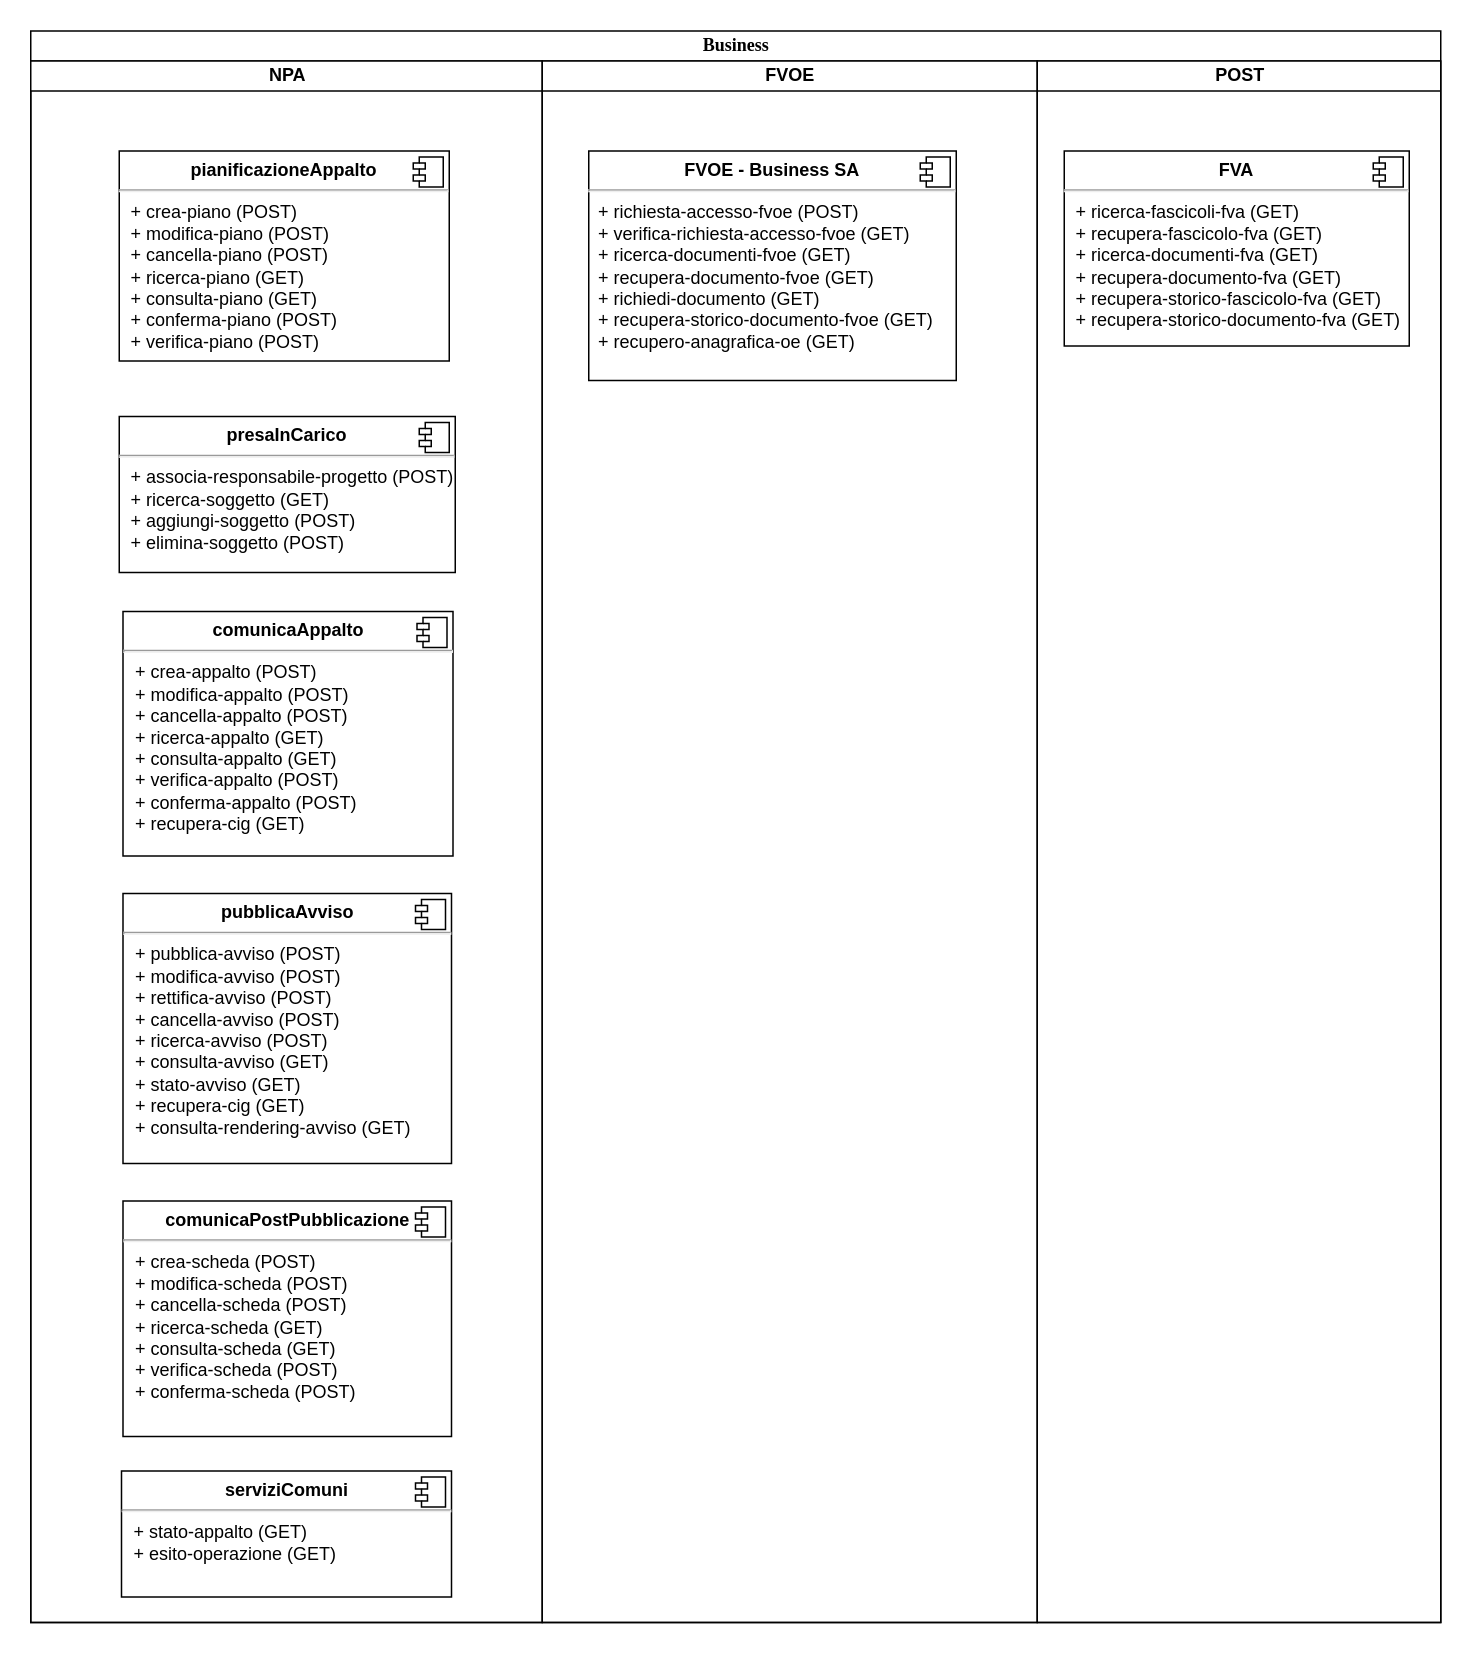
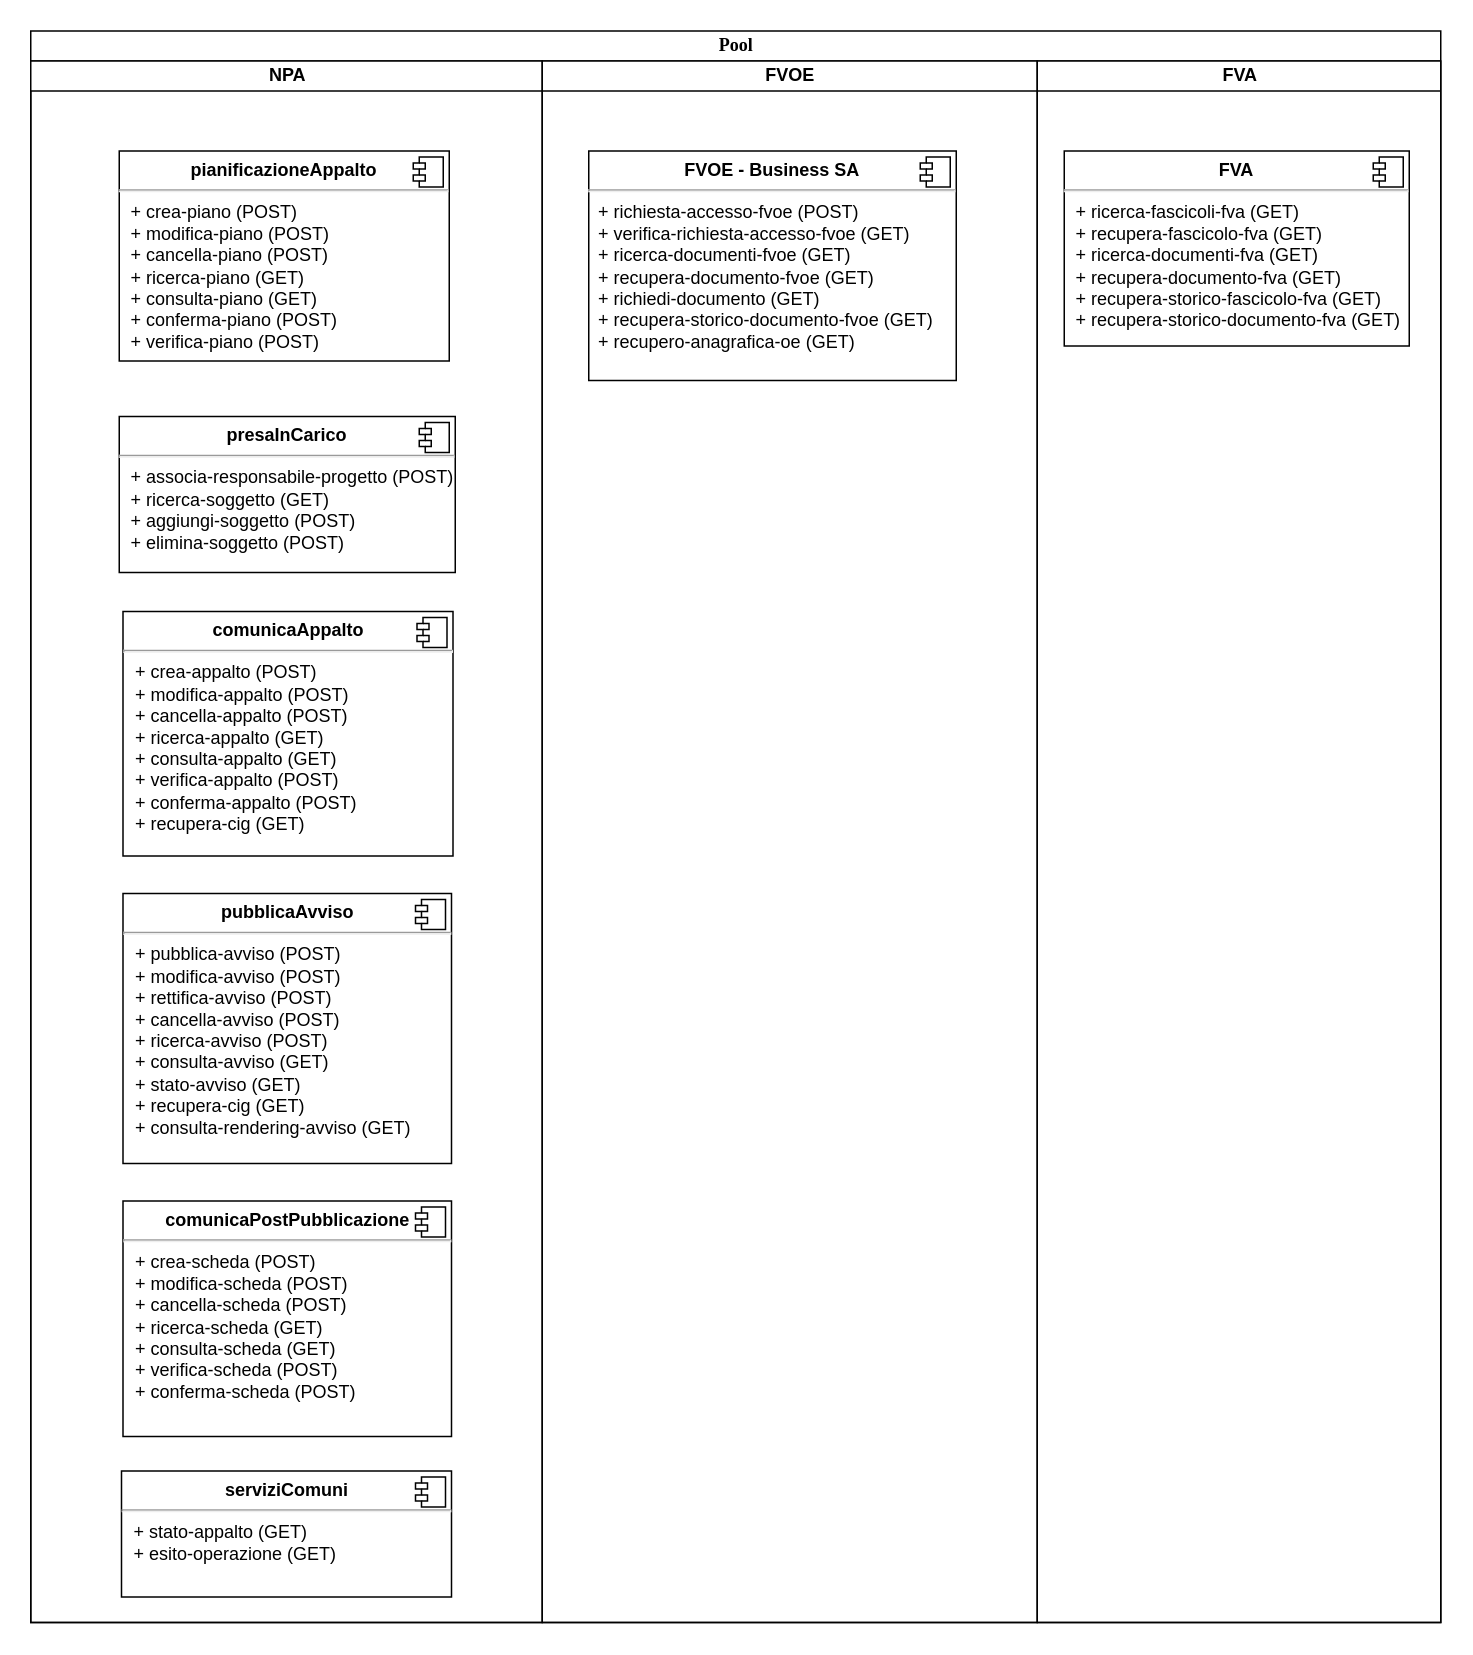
  <mxCell id="0" />
  <mxCell id="1" parent="0" />
- <mxCell id="2" value="Business" style="swimlane;html=1;childLayout=stackLayout;startSize=20;rounded=0;shadow=0;comic=0;labelBackgroundColor=none;strokeWidth=1;fontFamily=Verdana;fontSize=12;align=center;" vertex="1" parent="1"><mxGeometry x="20" y="20" width="940" height="1061" as="geometry"><mxRectangle x="-360" y="140" width="70" height="30" as="alternateBounds" /></mxGeometry></mxCell>
+ <mxCell id="2" value="Pool" style="swimlane;html=1;childLayout=stackLayout;startSize=20;rounded=0;shadow=0;comic=0;labelBackgroundColor=none;strokeWidth=1;fontFamily=Verdana;fontSize=12;align=center;" vertex="1" parent="1"><mxGeometry x="20" y="20" width="940" height="1061" as="geometry"><mxRectangle x="-360" y="140" width="70" height="30" as="alternateBounds" /></mxGeometry></mxCell>
  <mxCell id="3" value="NPA" style="swimlane;html=1;startSize=20;strokeColor=#000000;" vertex="1" parent="2"><mxGeometry y="20" width="341" height="1041" as="geometry"><mxRectangle y="20" width="40" height="1114" as="alternateBounds" /></mxGeometry></mxCell>
  <mxCell id="4" value="&lt;p style=&quot;margin:0px;margin-top:6px;text-align:center;&quot;&gt;&lt;b&gt;comunicaAppalto&lt;/b&gt;&lt;/p&gt;&lt;hr&gt;&lt;p style=&quot;margin:0px;margin-left:8px;&quot;&gt;+ crea-appalto (POST)&lt;/p&gt;&lt;p style=&quot;margin:0px;margin-left:8px;&quot;&gt;+ modifica-appalto (POST)&lt;/p&gt;&lt;p style=&quot;margin:0px;margin-left:8px;&quot;&gt;+ cancella-appalto (POST)&lt;/p&gt;&lt;p style=&quot;margin:0px;margin-left:8px;&quot;&gt;+ ricerca-appalto (GET)&lt;br&gt;+ consulta-appalto (GET)&lt;/p&gt;&lt;p style=&quot;margin:0px;margin-left:8px;&quot;&gt;+ verifica-appalto (POST)&lt;/p&gt;&lt;p style=&quot;margin: 0px 0px 0px 8px;&quot;&gt;+ conferma-appalto (POST)&lt;/p&gt;&lt;p style=&quot;margin: 0px 0px 0px 8px;&quot;&gt;+ recupera-cig (GET)&lt;/p&gt;&lt;p style=&quot;margin:0px;margin-left:8px;&quot;&gt;&lt;br&gt;&lt;/p&gt;" style="align=left;overflow=fill;html=1;dropTarget=0;" vertex="1" parent="3"><mxGeometry x="61.5" y="367" width="220" height="163" as="geometry" /></mxCell>
  <mxCell id="5" value="" style="shape=component;jettyWidth=8;jettyHeight=4;" vertex="1" parent="4"><mxGeometry x="1" width="20" height="20" relative="1" as="geometry"><mxPoint x="-24" y="4" as="offset" /></mxGeometry></mxCell>
  <mxCell id="6" value="&lt;p style=&quot;margin:0px;margin-top:6px;text-align:center;&quot;&gt;&lt;b&gt;comunicaPostPubblicazione&lt;/b&gt;&lt;/p&gt;&lt;hr&gt;&lt;p style=&quot;border-color: var(--border-color); margin: 0px 0px 0px 8px;&quot;&gt;+ crea-scheda (POST)&lt;/p&gt;&lt;p style=&quot;border-color: var(--border-color); margin: 0px 0px 0px 8px;&quot;&gt;+ modifica-scheda (POST)&lt;/p&gt;&lt;p style=&quot;border-color: var(--border-color); margin: 0px 0px 0px 8px;&quot;&gt;+ cancella-scheda (POST)&lt;/p&gt;&lt;p style=&quot;border-color: var(--border-color); margin: 0px 0px 0px 8px;&quot;&gt;+ ricerca-scheda (GET)&lt;br style=&quot;border-color: var(--border-color);&quot;&gt;+ consulta-scheda (GET)&lt;/p&gt;&lt;p style=&quot;border-color: var(--border-color); margin: 0px 0px 0px 8px;&quot;&gt;&lt;span style=&quot;background-color: initial;&quot;&gt;+ verifica-scheda (POST)&lt;/span&gt;&lt;br&gt;&lt;/p&gt;&lt;p style=&quot;border-color: var(--border-color); margin: 0px 0px 0px 8px;&quot;&gt;+ conferma-scheda (POST)&lt;/p&gt;&lt;p style=&quot;border-color: var(--border-color); margin: 0px 0px 0px 8px;&quot;&gt;&lt;br&gt;&lt;/p&gt;" style="align=left;overflow=fill;html=1;dropTarget=0;" vertex="1" parent="3"><mxGeometry x="61.5" y="760" width="219" height="157" as="geometry" /></mxCell>
  <mxCell id="7" value="" style="shape=component;jettyWidth=8;jettyHeight=4;" vertex="1" parent="6"><mxGeometry x="1" width="20" height="20" relative="1" as="geometry"><mxPoint x="-24" y="4" as="offset" /></mxGeometry></mxCell>
  <mxCell id="8" value="&lt;p style=&quot;margin:0px;margin-top:6px;text-align:center;&quot;&gt;&lt;b&gt;pianificazioneAppalto&lt;/b&gt;&lt;/p&gt;&lt;hr&gt;&lt;p style=&quot;border-color: var(--border-color); margin: 0px 0px 0px 8px;&quot;&gt;+ crea-piano (POST)&lt;/p&gt;&lt;p style=&quot;border-color: var(--border-color); margin: 0px 0px 0px 8px;&quot;&gt;+ modifica-piano (POST)&lt;/p&gt;&lt;p style=&quot;border-color: var(--border-color); margin: 0px 0px 0px 8px;&quot;&gt;+ cancella-piano (POST)&lt;/p&gt;&lt;p style=&quot;border-color: var(--border-color); margin: 0px 0px 0px 8px;&quot;&gt;+ ricerca-piano (GET)&lt;br style=&quot;border-color: var(--border-color);&quot;&gt;+ consulta-piano (GET)&lt;/p&gt;&lt;p style=&quot;border-color: var(--border-color); margin: 0px 0px 0px 8px;&quot;&gt;+ conferma-piano (POST)&lt;br style=&quot;border-color: var(--border-color);&quot;&gt;&lt;/p&gt;&lt;p style=&quot;border-color: var(--border-color); margin: 0px 0px 0px 8px;&quot;&gt;+ verifica-piano (POST)&lt;/p&gt;&lt;p style=&quot;border-color: var(--border-color); margin: 0px 0px 0px 8px;&quot;&gt;&lt;br&gt;&lt;/p&gt;&lt;p style=&quot;border-color: var(--border-color); margin: 0px 0px 0px 8px;&quot;&gt;&lt;br style=&quot;border-color: var(--border-color);&quot;&gt;&lt;/p&gt;" style="align=left;overflow=fill;html=1;dropTarget=0;" vertex="1" parent="3"><mxGeometry x="59" y="60" width="220" height="140" as="geometry" /></mxCell>
  <mxCell id="9" value="" style="shape=component;jettyWidth=8;jettyHeight=4;" vertex="1" parent="8"><mxGeometry x="1" width="20" height="20" relative="1" as="geometry"><mxPoint x="-24" y="4" as="offset" /></mxGeometry></mxCell>
  <mxCell id="10" value="&lt;p style=&quot;margin:0px;margin-top:6px;text-align:center;&quot;&gt;&lt;b&gt;pubblicaAvviso&lt;/b&gt;&lt;/p&gt;&lt;hr&gt;&lt;p style=&quot;border-color: var(--border-color); margin: 0px 0px 0px 8px;&quot;&gt;&lt;span style=&quot;background-color: initial;&quot;&gt;+ pubblica-avviso (POST)&lt;/span&gt;&lt;/p&gt;&lt;p style=&quot;border-color: var(--border-color); margin: 0px 0px 0px 8px;&quot;&gt;&lt;font style=&quot;border-color: var(--border-color); background-color: rgb(255, 255, 255);&quot;&gt;+ modifica-avviso (POST)&lt;/font&gt;&lt;/p&gt;&lt;p style=&quot;border-color: var(--border-color); margin: 0px 0px 0px 8px;&quot;&gt;&lt;font style=&quot;border-color: var(--border-color); background-color: rgb(255, 255, 255);&quot;&gt;+ rettifica-avviso (POST)&lt;/font&gt;&lt;/p&gt;&lt;p style=&quot;border-color: var(--border-color); margin: 0px 0px 0px 8px;&quot;&gt;&lt;font style=&quot;border-color: var(--border-color); background-color: rgb(255, 255, 255);&quot;&gt;+ cancella-avviso (POST)&lt;/font&gt;&lt;/p&gt;&lt;p style=&quot;border-color: var(--border-color); margin: 0px 0px 0px 8px;&quot;&gt;+ ricerca-avviso (POST)&lt;br style=&quot;border-color: var(--border-color);&quot;&gt;&lt;/p&gt;&lt;p style=&quot;border-color: var(--border-color); margin: 0px 0px 0px 8px;&quot;&gt;+ consulta-avviso (GET)&lt;/p&gt;&lt;p style=&quot;border-color: var(--border-color); margin: 0px 0px 0px 8px;&quot;&gt;+ stato-avviso (GET)&lt;/p&gt;&lt;p style=&quot;border-color: var(--border-color); margin: 0px 0px 0px 8px;&quot;&gt;+ recupera-cig (GET)&lt;br&gt;&lt;/p&gt;&lt;p style=&quot;border-color: var(--border-color); margin: 0px 0px 0px 8px;&quot;&gt;+ consulta-rendering-avviso (GET)&lt;/p&gt;" style="align=left;overflow=fill;html=1;dropTarget=0;" vertex="1" parent="3"><mxGeometry x="61.5" y="555" width="219" height="180" as="geometry" /></mxCell>
  <mxCell id="11" value="" style="shape=component;jettyWidth=8;jettyHeight=4;" vertex="1" parent="10"><mxGeometry x="1" width="20" height="20" relative="1" as="geometry"><mxPoint x="-24" y="4" as="offset" /></mxGeometry></mxCell>
  <mxCell id="12" value="&lt;p style=&quot;margin:0px;margin-top:6px;text-align:center;&quot;&gt;&lt;b&gt;serviziComuni&lt;/b&gt;&lt;/p&gt;&lt;hr&gt;&lt;p style=&quot;border-color: var(--border-color); margin: 0px 0px 0px 8px;&quot;&gt;&lt;span style=&quot;background-color: initial;&quot;&gt;+ stato-appalto (GET)&lt;/span&gt;&lt;br&gt;&lt;/p&gt;&lt;p style=&quot;border-color: var(--border-color); margin: 0px 0px 0px 8px;&quot;&gt;+ esito-operazione (GET)&lt;/p&gt;&lt;p style=&quot;border-color: var(--border-color); margin: 0px 0px 0px 8px;&quot;&gt;&lt;br&gt;&lt;/p&gt;&lt;p style=&quot;border-color: var(--border-color); margin: 0px 0px 0px 8px;&quot;&gt;&lt;br&gt;&lt;/p&gt;&lt;p style=&quot;border-color: var(--border-color); margin: 0px 0px 0px 8px;&quot;&gt;&lt;br style=&quot;border-color: var(--border-color);&quot;&gt;&lt;/p&gt;" style="align=left;overflow=fill;html=1;dropTarget=0;" vertex="1" parent="3"><mxGeometry x="60.5" y="940" width="220" height="84" as="geometry" /></mxCell>
  <mxCell id="13" value="" style="shape=component;jettyWidth=8;jettyHeight=4;" vertex="1" parent="12"><mxGeometry x="1" width="20" height="20" relative="1" as="geometry"><mxPoint x="-24" y="4" as="offset" /></mxGeometry></mxCell>
  <mxCell id="14" value="&lt;p style=&quot;margin:0px;margin-top:6px;text-align:center;&quot;&gt;&lt;b&gt;presaInCarico&lt;/b&gt;&lt;br&gt;&lt;/p&gt;&lt;hr&gt;&lt;p style=&quot;border-color: var(--border-color); margin: 0px 0px 0px 8px;&quot;&gt;&lt;span style=&quot;background-color: initial;&quot;&gt;+ associa-responsabile-progetto (POST)&lt;/span&gt;&lt;br&gt;&lt;/p&gt;&lt;p style=&quot;border-color: var(--border-color); margin: 0px 0px 0px 8px;&quot;&gt;+ ricerca-soggetto (GET)&lt;/p&gt;&lt;p style=&quot;border-color: var(--border-color); margin: 0px 0px 0px 8px;&quot;&gt;+&amp;nbsp;aggiungi-soggetto (POST)&lt;/p&gt;&lt;p style=&quot;border-color: var(--border-color); margin: 0px 0px 0px 8px;&quot;&gt;+ elimina-soggetto (&lt;span style=&quot;background-color: initial;&quot;&gt;POST)&lt;/span&gt;&lt;/p&gt;&lt;p style=&quot;border-color: var(--border-color); margin: 0px 0px 0px 8px;&quot;&gt;&lt;br style=&quot;border-color: var(--border-color);&quot;&gt;&lt;/p&gt;" style="align=left;overflow=fill;html=1;dropTarget=0;" vertex="1" parent="3"><mxGeometry x="59" y="237" width="224" height="104" as="geometry" /></mxCell>
  <mxCell id="15" value="" style="shape=component;jettyWidth=8;jettyHeight=4;" vertex="1" parent="14"><mxGeometry x="1" width="20" height="20" relative="1" as="geometry"><mxPoint x="-24" y="4" as="offset" /></mxGeometry></mxCell>
  <mxCell id="16" value="FVOE" style="swimlane;html=1;startSize=20;" vertex="1" parent="2"><mxGeometry x="341" y="20" width="330" height="1041" as="geometry"><mxRectangle x="341" y="20" width="40" height="1114" as="alternateBounds" /></mxGeometry></mxCell>
  <mxCell id="17" value="&lt;p style=&quot;margin:0px;margin-top:6px;text-align:center;&quot;&gt;&lt;b&gt;FVOE - Business SA&lt;/b&gt;&lt;/p&gt;&lt;hr&gt;&amp;nbsp; +&amp;nbsp;&lt;span style=&quot;background-color: initial;&quot;&gt;richiesta-accesso-fvoe (POST)&lt;br&gt;&amp;nbsp; + verifica-richiesta-accesso-fvoe (GET)&lt;br&gt;&lt;/span&gt;&lt;span style=&quot;background-color: initial;&quot;&gt;&amp;nbsp; + ricerca-documenti-fvoe (GET)&lt;br&gt;&lt;/span&gt;&amp;nbsp; +&amp;nbsp;&lt;span style=&quot;background-color: initial;&quot;&gt;recupera-documento-fvoe (GET)&lt;br&gt;&lt;/span&gt;&amp;nbsp; +&amp;nbsp;&lt;span style=&quot;background-color: initial;&quot;&gt;richiedi-documento (GET)&lt;/span&gt;&lt;span style=&quot;background-color: initial;&quot;&gt;&lt;br&gt;&lt;/span&gt;&amp;nbsp; +&amp;nbsp;&lt;span style=&quot;background-color: initial;&quot;&gt;recupera-storico-documento-fvoe (GET)&lt;/span&gt;&lt;br&gt;&amp;nbsp; +&amp;nbsp;&lt;span style=&quot;background-color: initial;&quot;&gt;recupero-anagrafica-oe (GET)&lt;/span&gt;&lt;br&gt;&lt;div&gt;&lt;span style=&quot;border-color: var(--border-color); background-color: rgb(204, 255, 153);&quot;&gt;&lt;br&gt;&lt;/span&gt;&lt;/div&gt;" style="align=left;overflow=fill;html=1;dropTarget=0;" vertex="1" parent="16"><mxGeometry x="31" y="60" width="245" height="153" as="geometry" /></mxCell>
  <mxCell id="18" value="" style="shape=component;jettyWidth=8;jettyHeight=4;" vertex="1" parent="17"><mxGeometry x="1" width="20" height="20" relative="1" as="geometry"><mxPoint x="-24" y="4" as="offset" /></mxGeometry></mxCell>
- <mxCell id="19" value="POST" style="swimlane;html=1;startSize=20;" vertex="1" parent="2"><mxGeometry x="671" y="20" width="269" height="1041" as="geometry" /></mxCell>
+ <mxCell id="19" value="FVA" style="swimlane;html=1;startSize=20;" vertex="1" parent="2"><mxGeometry x="671" y="20" width="269" height="1041" as="geometry" /></mxCell>
  <mxCell id="20" value="&lt;p style=&quot;margin:0px;margin-top:6px;text-align:center;&quot;&gt;&lt;b&gt;FVA&lt;/b&gt;&lt;/p&gt;&lt;hr&gt;&lt;p style=&quot;border-color: var(--border-color); margin: 0px 0px 0px 8px;&quot;&gt;&lt;span style=&quot;background-color: initial;&quot;&gt;+ ricerca-fascicoli-fva (GET)&lt;/span&gt;&lt;br&gt;&lt;/p&gt;&lt;p style=&quot;border-color: var(--border-color); margin: 0px 0px 0px 8px;&quot;&gt;+ recupera-fascicolo-fva (GET)&lt;/p&gt;&lt;p style=&quot;border-color: var(--border-color); margin: 0px 0px 0px 8px;&quot;&gt;+ ricerca-documenti-fva (GET)&lt;/p&gt;&lt;p style=&quot;border-color: var(--border-color); margin: 0px 0px 0px 8px;&quot;&gt;+ recupera-documento-fva (GET)&lt;/p&gt;&lt;p style=&quot;border-color: var(--border-color); margin: 0px 0px 0px 8px;&quot;&gt;+ recupera-storico-fascicolo-fva (GET)&lt;/p&gt;&lt;p style=&quot;border-color: var(--border-color); margin: 0px 0px 0px 8px;&quot;&gt;+ recupera-storico-documento-fva (GET)&lt;/p&gt;&lt;p style=&quot;border-color: var(--border-color); margin: 0px 0px 0px 8px;&quot;&gt;&lt;br style=&quot;border-color: var(--border-color);&quot;&gt;&lt;/p&gt;" style="align=left;overflow=fill;html=1;dropTarget=0;" vertex="1" parent="19"><mxGeometry x="18" y="60" width="230" height="130" as="geometry" /></mxCell>
  <mxCell id="21" value="" style="shape=component;jettyWidth=8;jettyHeight=4;" vertex="1" parent="20"><mxGeometry x="1" width="20" height="20" relative="1" as="geometry"><mxPoint x="-24" y="4" as="offset" /></mxGeometry></mxCell>
